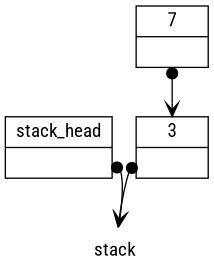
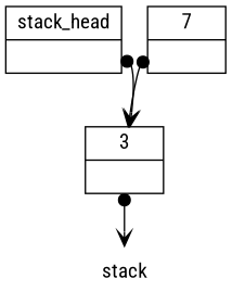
  digraph {
    fontname="Roboto Condensed"
    rankdir=TB
    node [fontname="Roboto Condensed" shape=record]
    edge [arrowhead=vee arrowtail=dot dir=both fontname="Roboto Condensed" tailclip=false tailport=next]
    n1 [label="{ stack_head | <next>  }"]
    n2 [label="{ 3 | <next>  }"]
    n3 [label=stack shape=none]
    n4 [label="{ 7 | <next>  }"]
-   n1 -> n3
+   n1 -> n2
    n2 -> n3
    n4 -> n2
  }
